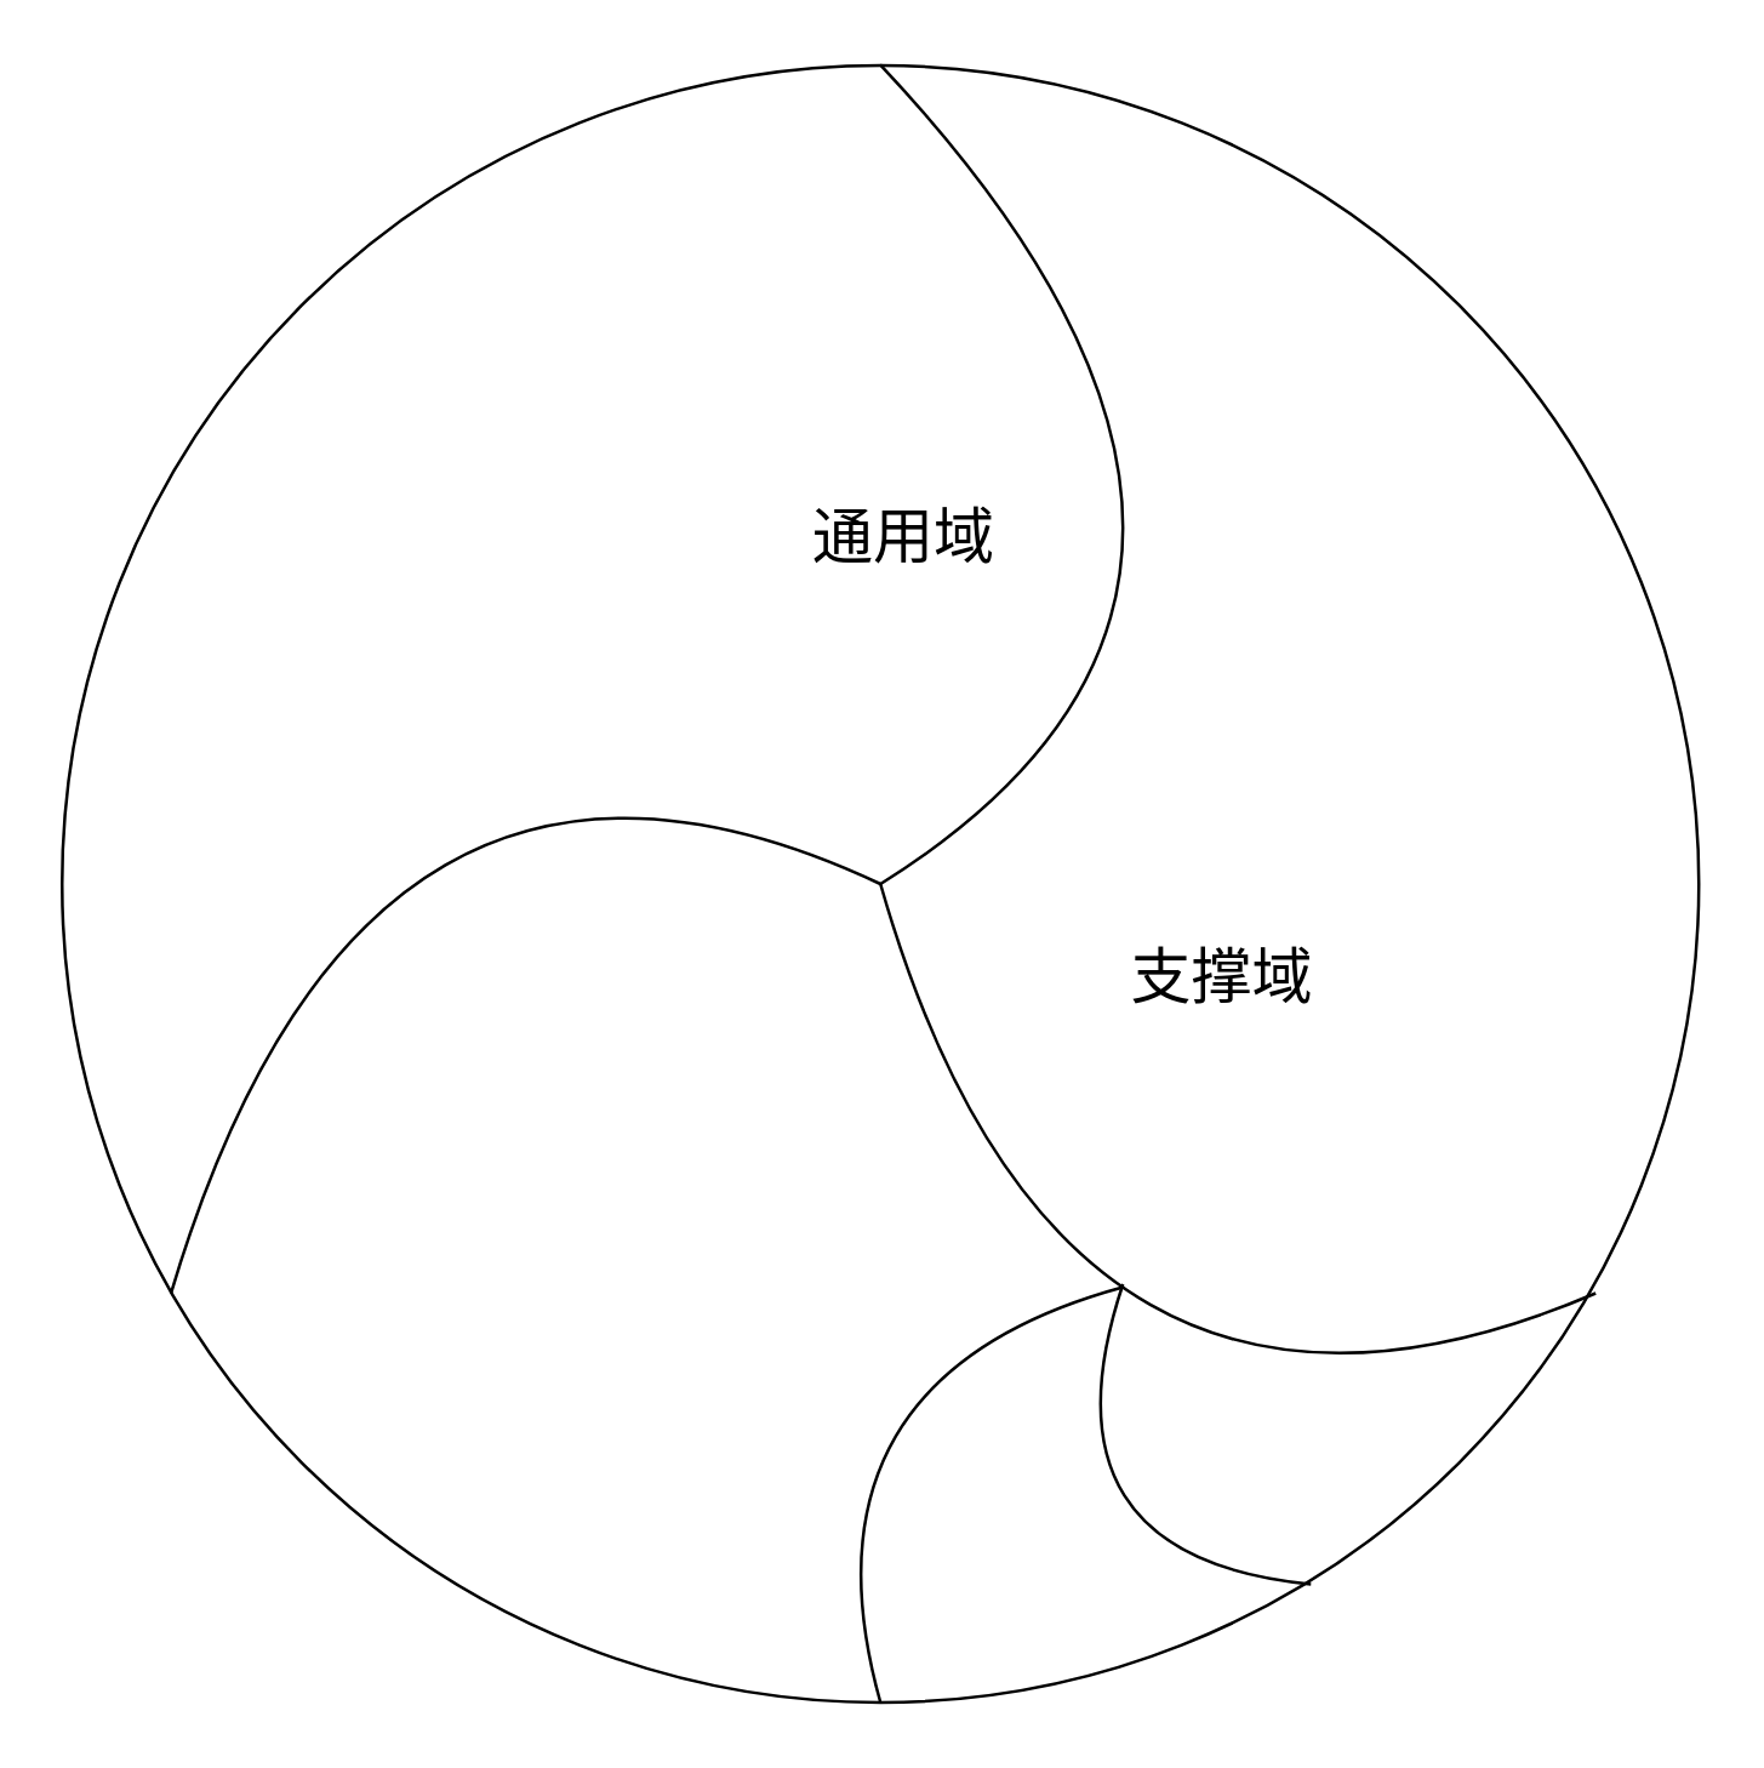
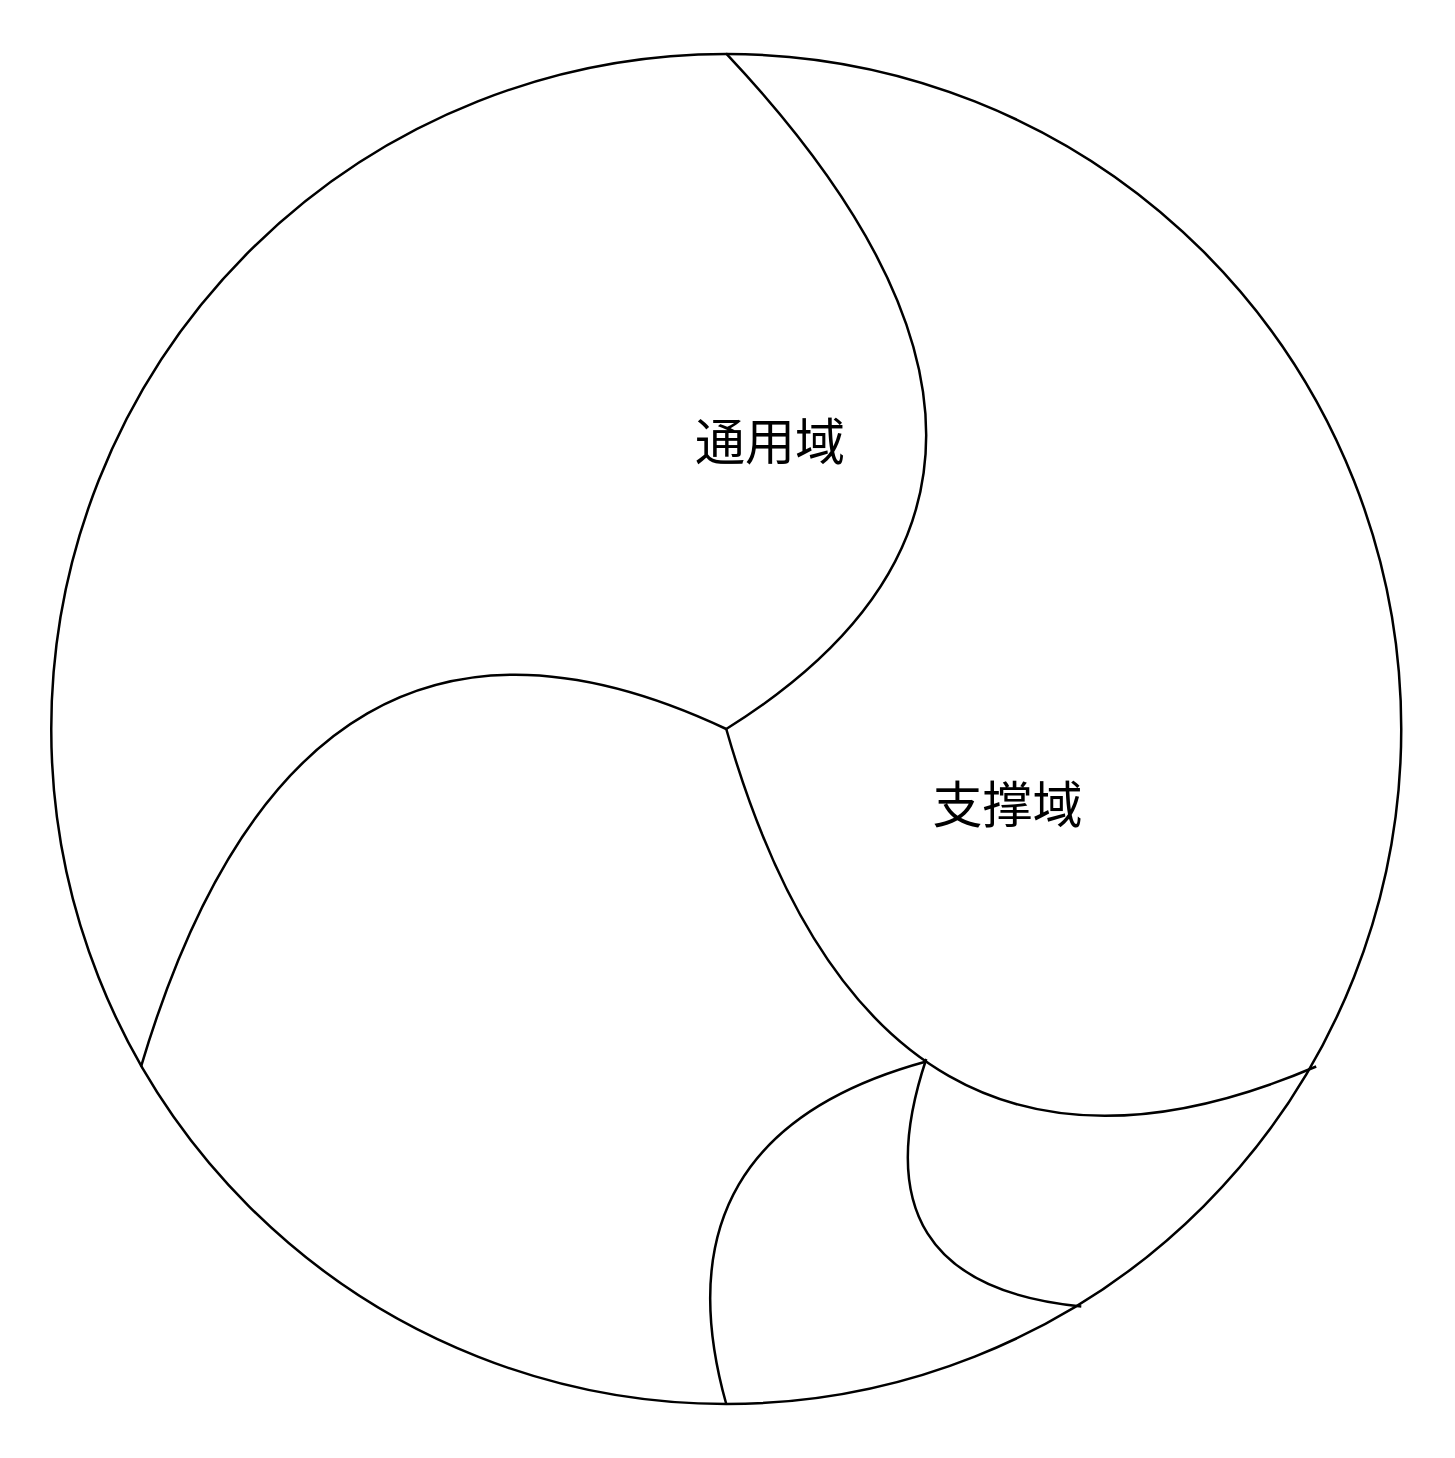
  <mxCell id="0" />
  <mxCell id="1" parent="0" />
  <mxCell id="2" value="" style="endArrow=none;html=1;rounded=0;entryX=0.049;entryY=0.721;entryDx=0;entryDy=0;entryPerimeter=0;strokeColor=none;" parent="1" edge="1"><mxGeometry width="50" height="50" relative="1" as="geometry"><mxPoint x="489.738" y="386.795" as="sourcePoint" /><mxPoint x="43.03" y="482.19" as="targetPoint" /><Array as="points"><mxPoint x="240" y="361" /></Array></mxGeometry></mxCell>
  <mxCell id="3" value="" style="ellipse;whiteSpace=wrap;html=1;aspect=fixed;" parent="1" vertex="1"><mxGeometry x="20" y="21" width="540" height="540" as="geometry" /></mxCell>
  <mxCell id="4" value="" style="endArrow=none;html=1;curved=1;exitX=0.24;exitY=1;exitDx=0;exitDy=0;exitPerimeter=0;" parent="1" edge="1"><mxGeometry width="50" height="50" relative="1" as="geometry"><mxPoint x="55.913" y="426.05" as="sourcePoint" /><mxPoint x="290" y="291" as="targetPoint" /><Array as="points"><mxPoint x="120" y="211" /></Array></mxGeometry></mxCell>
  <mxCell id="5" value="" style="endArrow=none;html=1;curved=1;entryX=0.937;entryY=0.75;entryDx=0;entryDy=0;entryPerimeter=0;" parent="1" target="3" edge="1"><mxGeometry width="50" height="50" relative="1" as="geometry"><mxPoint x="290" y="291" as="sourcePoint" /><mxPoint x="310" y="371" as="targetPoint" /><Array as="points"><mxPoint x="350" y="501" /></Array></mxGeometry></mxCell>
  <mxCell id="6" value="" style="endArrow=none;html=1;curved=1;entryX=0.24;entryY=0;entryDx=0;entryDy=0;entryPerimeter=0;" parent="1" edge="1"><mxGeometry width="50" height="50" relative="1" as="geometry"><mxPoint x="290" y="291" as="sourcePoint" /><mxPoint x="289.913" y="20.75" as="targetPoint" /><Array as="points"><mxPoint x="450" y="191" /></Array></mxGeometry></mxCell>
  <mxCell id="7" value="&lt;span style=&quot;font-size: 20px&quot;&gt;支撑域&lt;/span&gt;" style="text;html=1;strokeColor=none;fillColor=none;align=center;verticalAlign=middle;whiteSpace=wrap;rounded=0;" parent="1" vertex="1"><mxGeometry x="355" y="306" width="96" height="30" as="geometry" /></mxCell>
- <mxCell id="8" value="&lt;span style=&quot;font-size: 20px&quot;&gt;通用域&lt;/span&gt;" style="text;html=1;strokeColor=none;fillColor=none;align=center;verticalAlign=middle;whiteSpace=wrap;rounded=0;" parent="1" vertex="1"><mxGeometry x="250" y="161" width="96" height="30" as="geometry" /></mxCell>
+ <mxCell id="8" value="&lt;span style=&quot;font-size: 20px&quot;&gt;通用域&lt;/span&gt;" style="text;html=1;strokeColor=none;fillColor=none;align=center;verticalAlign=middle;whiteSpace=wrap;rounded=0;" parent="1" vertex="1"><mxGeometry x="260" y="161" width="96" height="30" as="geometry" /></mxCell>
  <mxCell id="9" value="" style="endArrow=none;html=1;fontSize=20;curved=1;exitX=0.763;exitY=0.924;exitDx=0;exitDy=0;exitPerimeter=0;" parent="1" edge="1"><mxGeometry width="50" height="50" relative="1" as="geometry"><mxPoint x="432.02" y="521.96" as="sourcePoint" /><mxPoint x="370" y="423" as="targetPoint" /><Array as="points"><mxPoint x="340" y="513" /></Array></mxGeometry></mxCell>
  <mxCell id="10" value="" style="endArrow=none;html=1;fontSize=20;curved=1;" parent="1" edge="1"><mxGeometry width="50" height="50" relative="1" as="geometry"><mxPoint x="290" y="561" as="sourcePoint" /><mxPoint x="370" y="424" as="targetPoint" /><Array as="points"><mxPoint x="260" y="454" /></Array></mxGeometry></mxCell>
